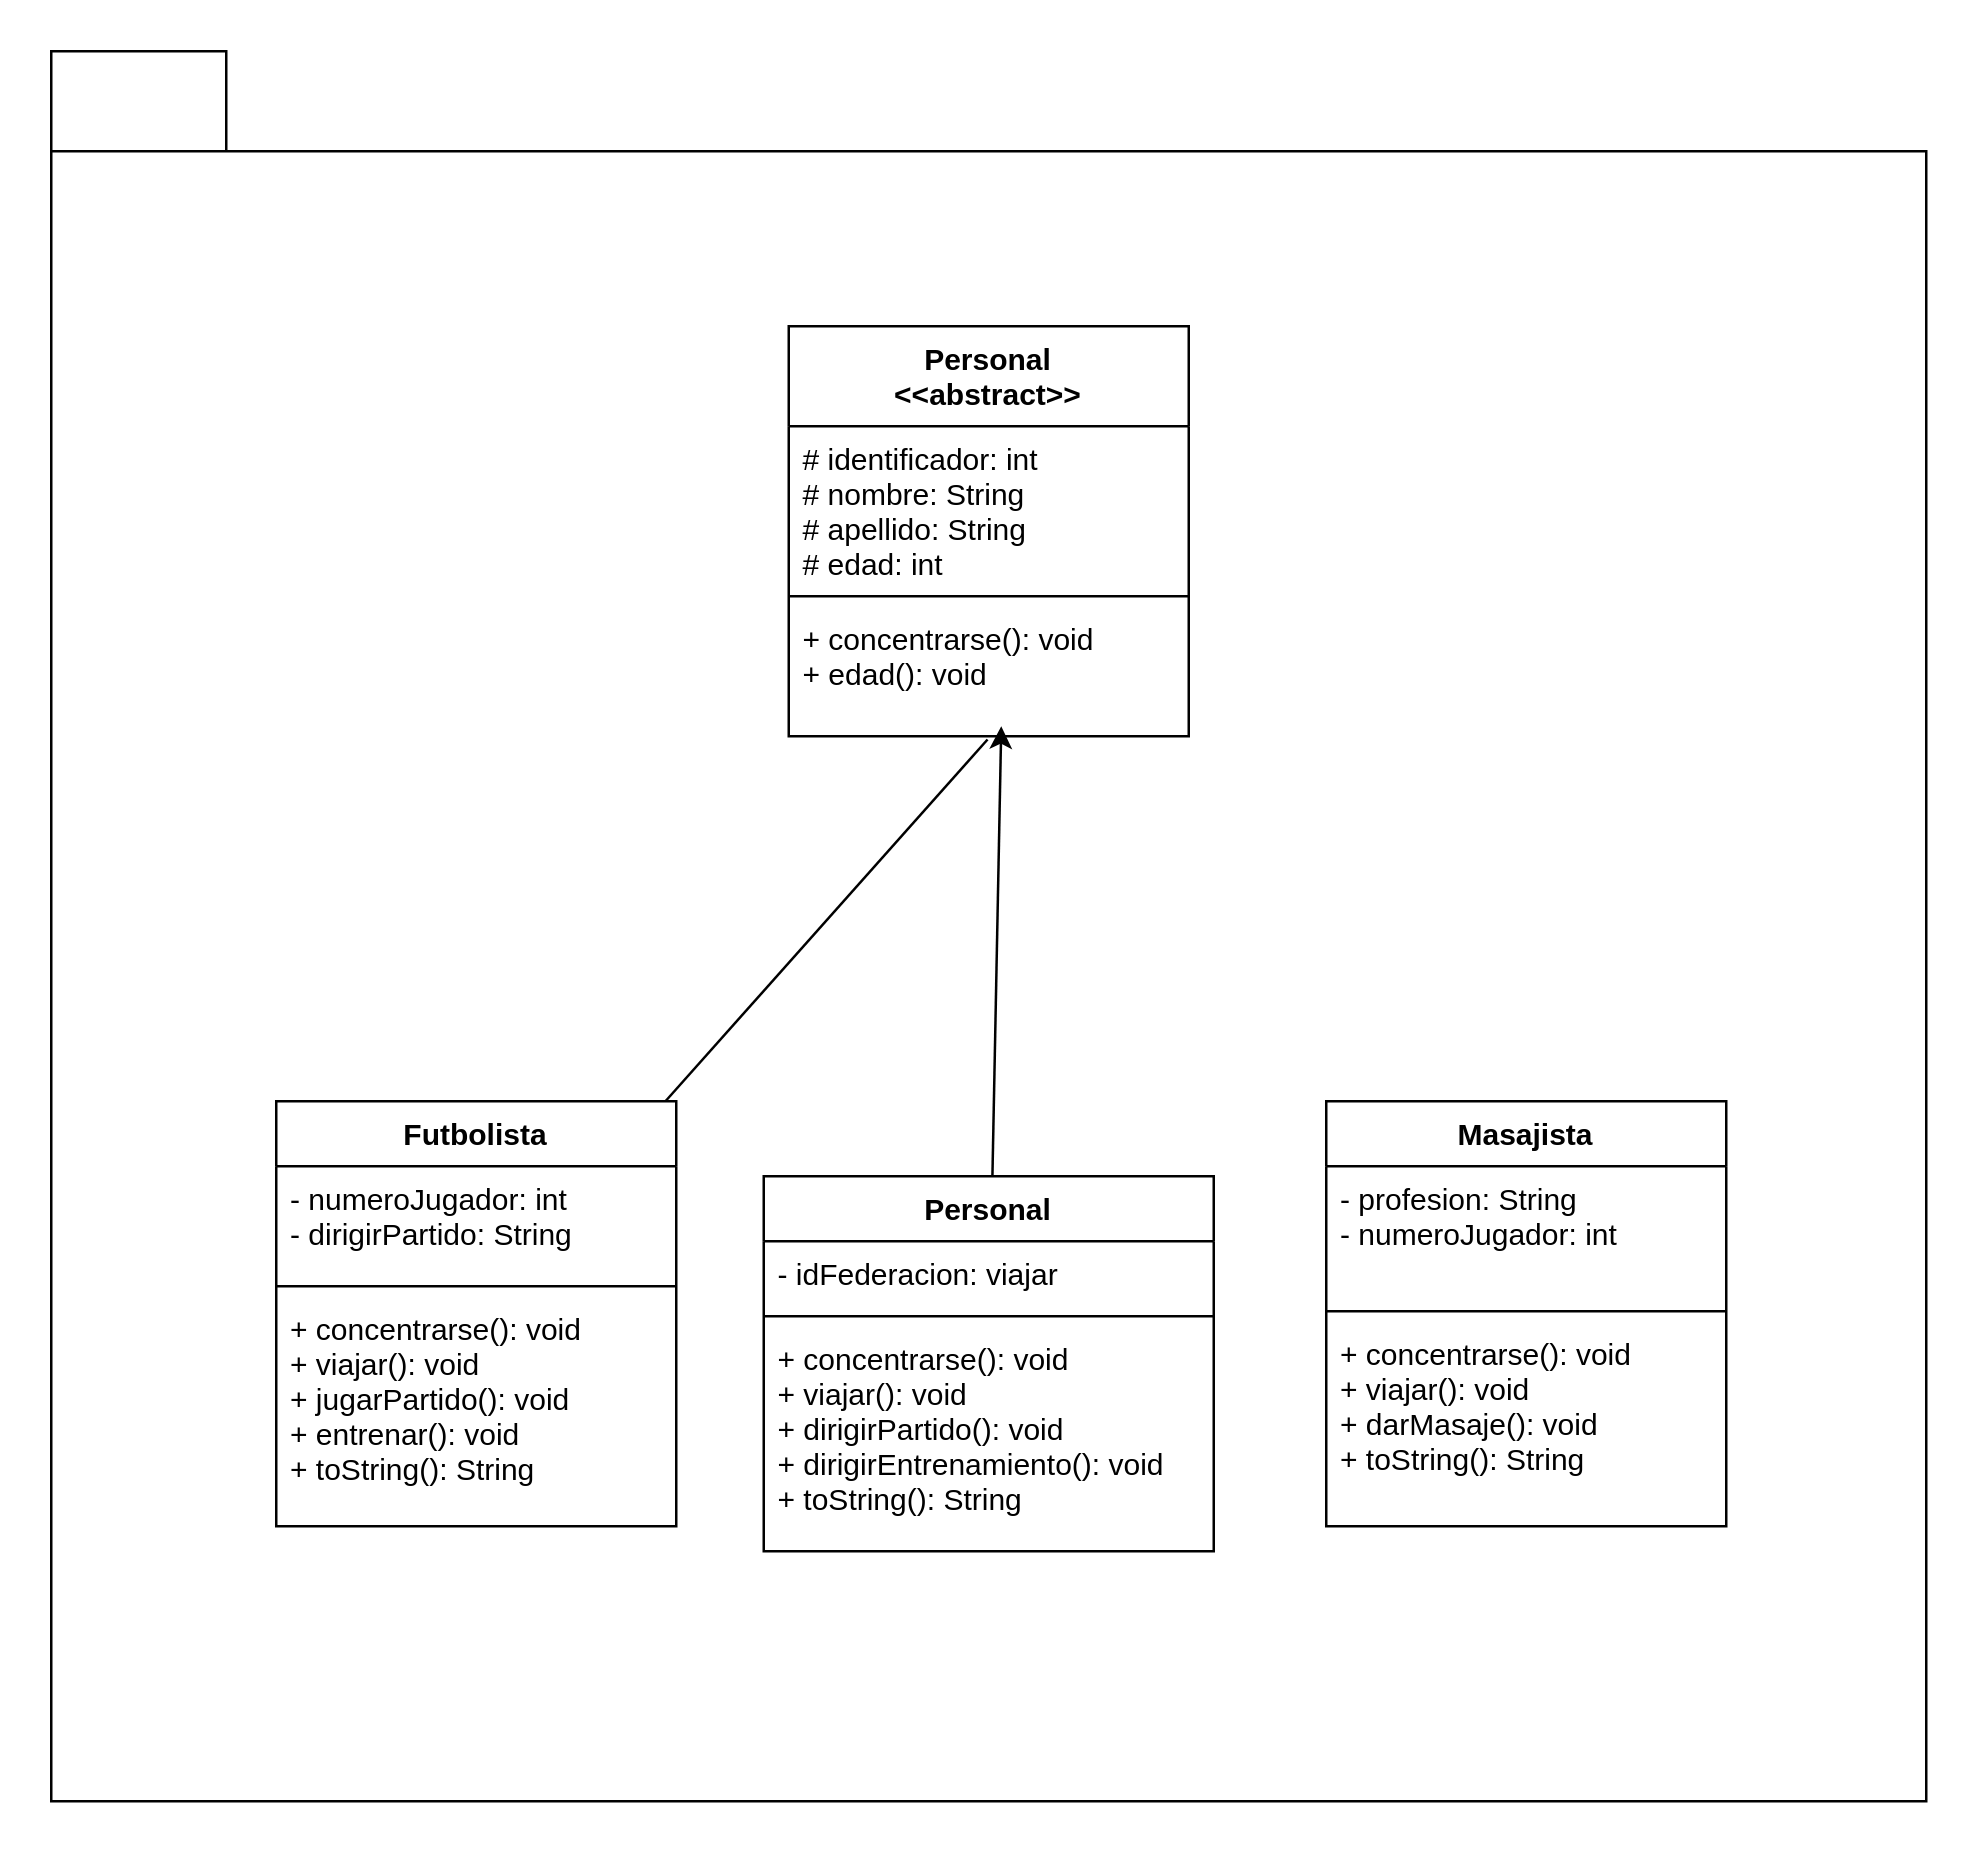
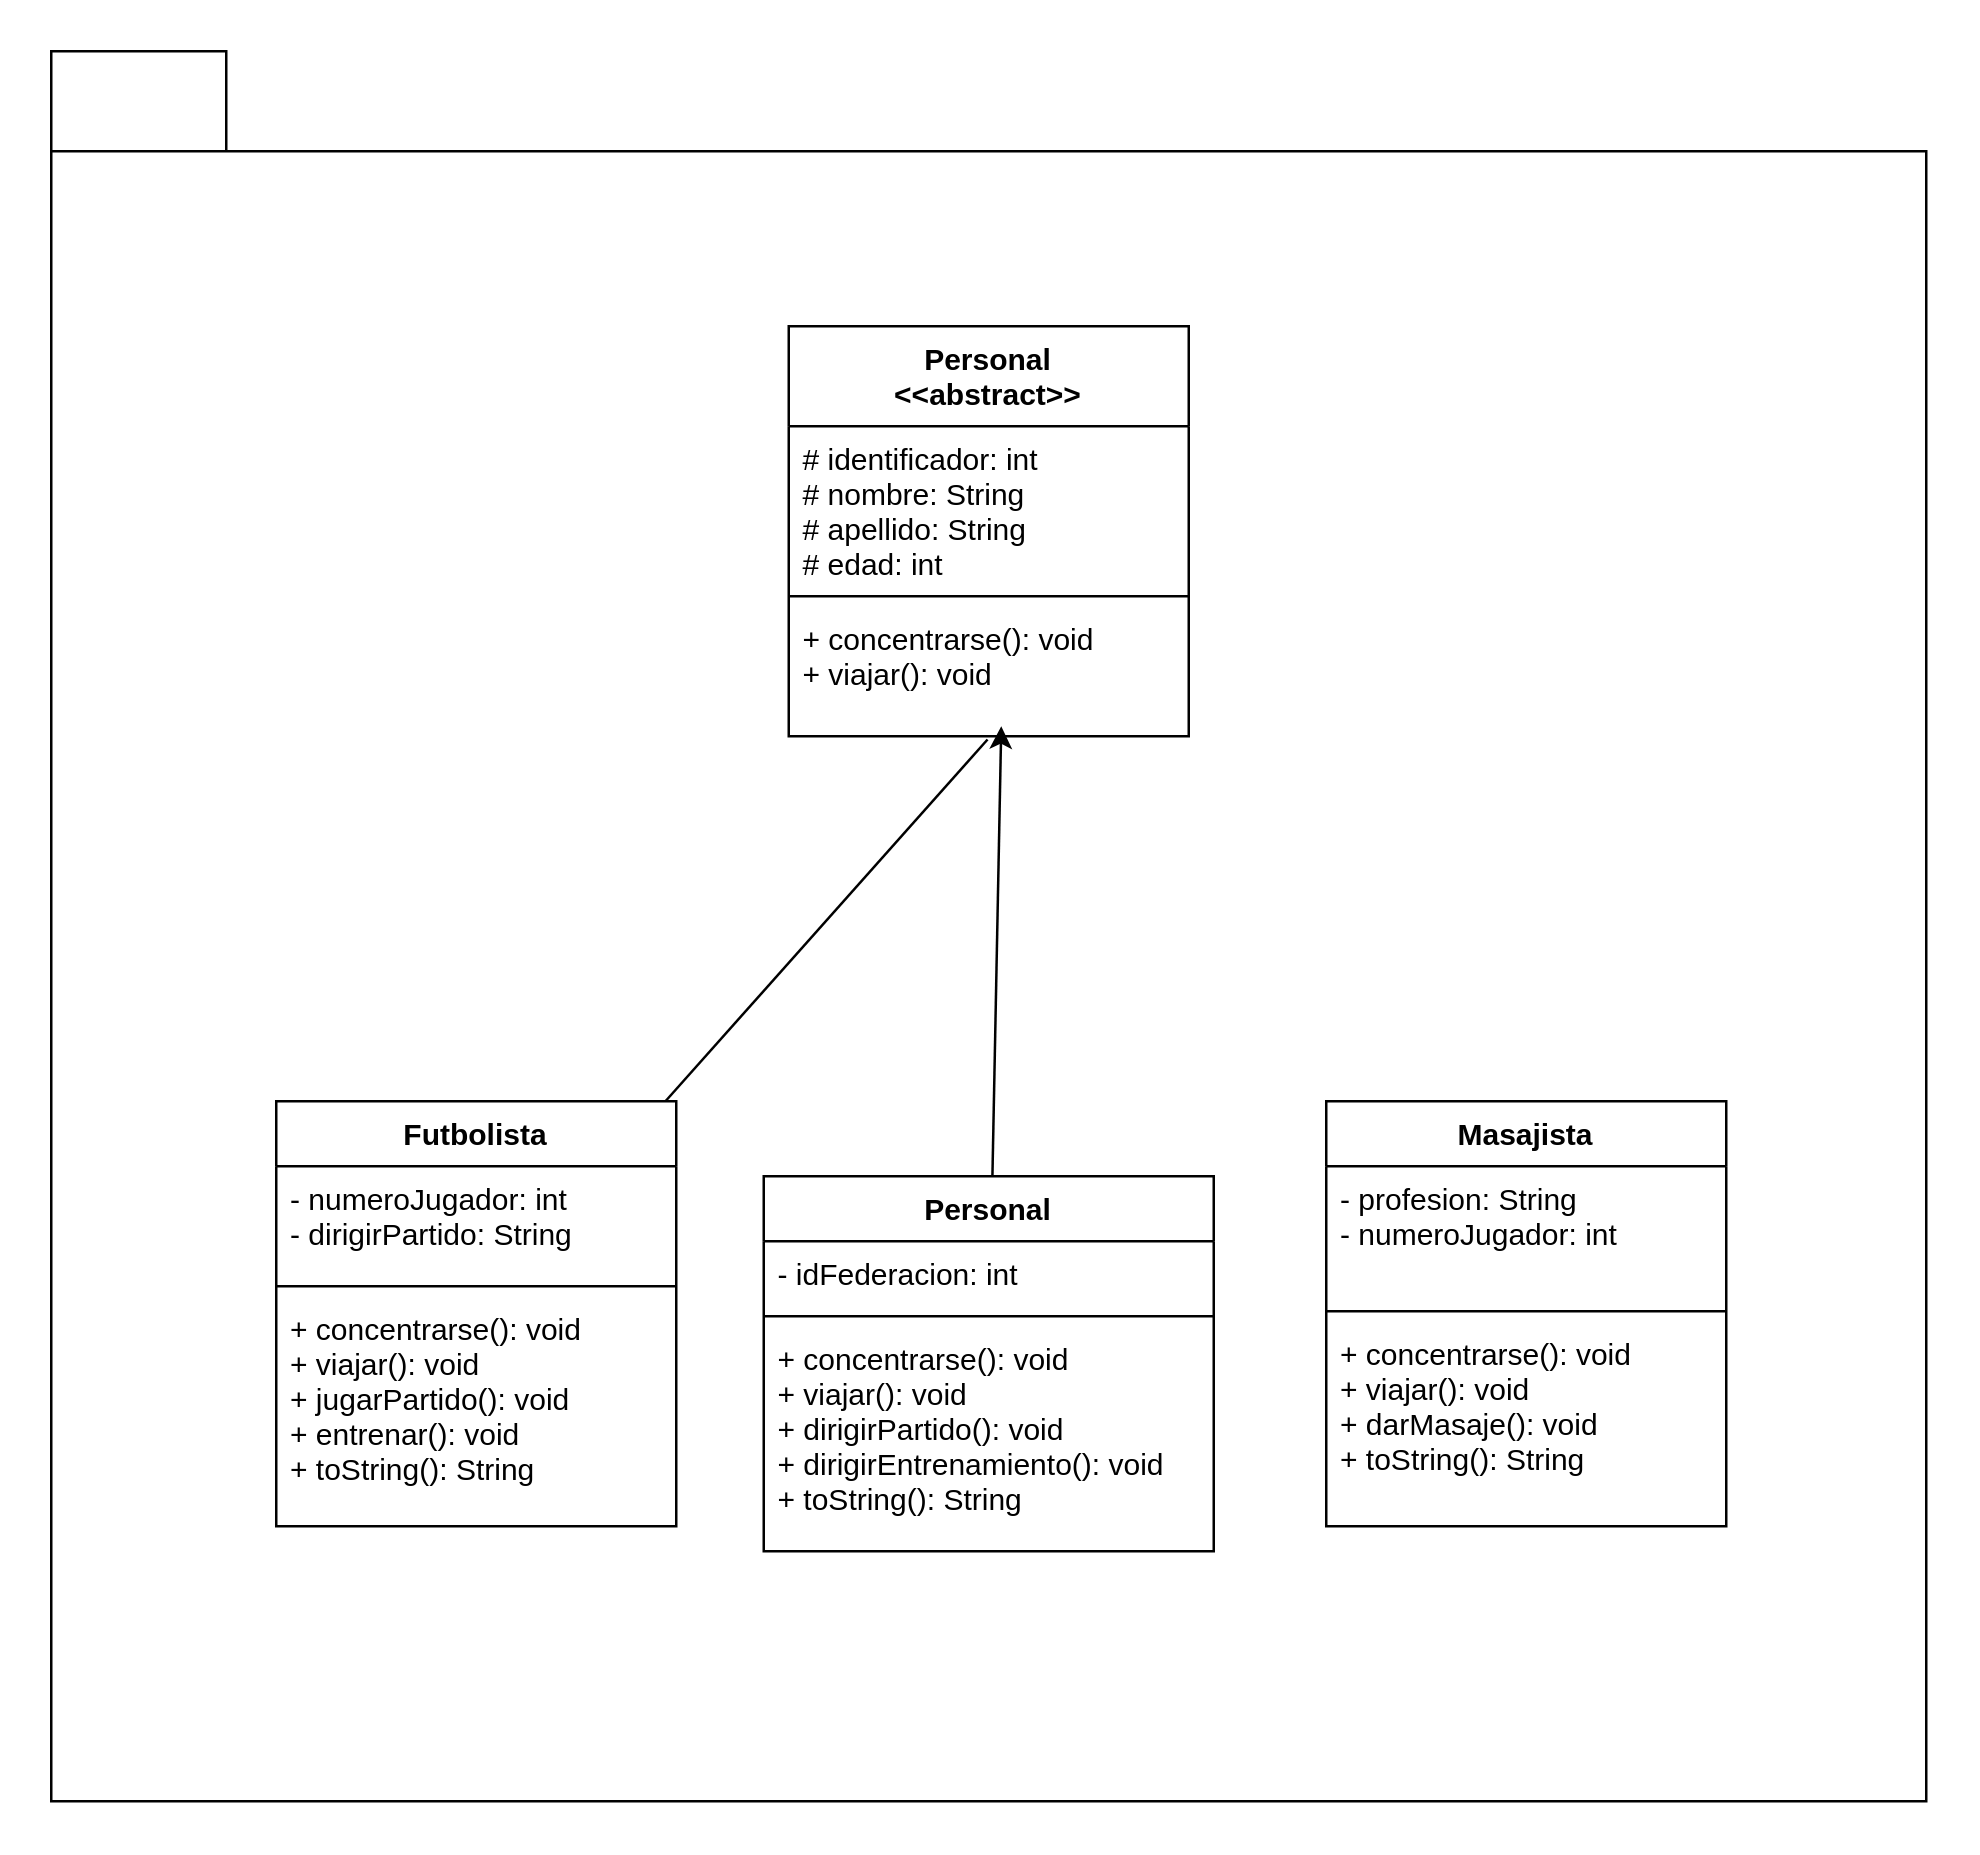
  <mxCell id="0" />
  <mxCell id="1" parent="0" />
  <mxCell id="2" value="" style="shape=folder;fontStyle=1;spacingTop=10;tabWidth=20;tabHeight=40;tabPosition=left;html=1;" parent="1" vertex="1"><mxGeometry x="20" y="20" width="750" height="700" as="geometry" /></mxCell>
  <mxCell id="3" value="Personal&#10;&lt;&lt;abstract&gt;&gt;" style="swimlane;fontStyle=1;align=center;verticalAlign=top;childLayout=stackLayout;horizontal=1;startSize=40;horizontalStack=0;resizeParent=1;resizeParentMax=0;resizeLast=0;collapsible=1;marginBottom=0;" parent="1" vertex="1"><mxGeometry x="315" y="130" width="160" height="164" as="geometry" /></mxCell>
  <mxCell id="4" value="# identificador: int&#10;# nombre: String&#10;# apellido: String&#10;# edad: int" style="text;strokeColor=none;fillColor=none;align=left;verticalAlign=top;spacingLeft=4;spacingRight=4;overflow=hidden;rotatable=0;points=[[0,0.5],[1,0.5]];portConstraint=eastwest;" parent="3" vertex="1"><mxGeometry y="40" width="160" height="64" as="geometry" /></mxCell>
  <mxCell id="5" value="" style="line;strokeWidth=1;fillColor=none;align=left;verticalAlign=middle;spacingTop=-1;spacingLeft=3;spacingRight=3;rotatable=0;labelPosition=right;points=[];portConstraint=eastwest;strokeColor=inherit;" parent="3" vertex="1"><mxGeometry y="104" width="160" height="8" as="geometry" /></mxCell>
- <mxCell id="6" value="+ concentrarse(): void&#10;+ edad(): void" style="text;strokeColor=none;fillColor=none;align=left;verticalAlign=top;spacingLeft=4;spacingRight=4;overflow=hidden;rotatable=0;points=[[0,0.5],[1,0.5]];portConstraint=eastwest;" parent="3" vertex="1"><mxGeometry y="112" width="160" height="52" as="geometry" /></mxCell>
+ <mxCell id="6" value="+ concentrarse(): void&#10;+ viajar(): void" style="text;strokeColor=none;fillColor=none;align=left;verticalAlign=top;spacingLeft=4;spacingRight=4;overflow=hidden;rotatable=0;points=[[0,0.5],[1,0.5]];portConstraint=eastwest;" parent="3" vertex="1"><mxGeometry y="112" width="160" height="52" as="geometry" /></mxCell>
  <mxCell id="7" style="edgeStyle=none;html=1;entryX=0.497;entryY=1.025;entryDx=0;entryDy=0;entryPerimeter=0;endArrow=none;" edge="1" parent="1" source="8" target="6"><mxGeometry relative="1" as="geometry"><mxPoint x="390" y="300" as="targetPoint" /></mxGeometry></mxCell>
  <mxCell id="8" value="Futbolista" style="swimlane;fontStyle=1;align=center;verticalAlign=top;childLayout=stackLayout;horizontal=1;startSize=26;horizontalStack=0;resizeParent=1;resizeParentMax=0;resizeLast=0;collapsible=1;marginBottom=0;" parent="1" vertex="1"><mxGeometry x="110" y="440" width="160" height="170" as="geometry" /></mxCell>
  <mxCell id="9" value="- numeroJugador: int&#10;- dirigirPartido: String" style="text;strokeColor=none;fillColor=none;align=left;verticalAlign=top;spacingLeft=4;spacingRight=4;overflow=hidden;rotatable=0;points=[[0,0.5],[1,0.5]];portConstraint=eastwest;" parent="8" vertex="1"><mxGeometry y="26" width="160" height="44" as="geometry" /></mxCell>
  <mxCell id="10" value="" style="line;strokeWidth=1;fillColor=none;align=left;verticalAlign=middle;spacingTop=-1;spacingLeft=3;spacingRight=3;rotatable=0;labelPosition=right;points=[];portConstraint=eastwest;strokeColor=inherit;" parent="8" vertex="1"><mxGeometry y="70" width="160" height="8" as="geometry" /></mxCell>
  <mxCell id="11" value="+ concentrarse(): void&#10;+ viajar(): void&#10;+ jugarPartido(): void&#10;+ entrenar(): void&#10;+ toString(): String" style="text;strokeColor=none;fillColor=none;align=left;verticalAlign=top;spacingLeft=4;spacingRight=4;overflow=hidden;rotatable=0;points=[[0,0.5],[1,0.5]];portConstraint=eastwest;" parent="8" vertex="1"><mxGeometry y="78" width="160" height="92" as="geometry" /></mxCell>
  <mxCell id="12" value="Masajista" style="swimlane;fontStyle=1;align=center;verticalAlign=top;childLayout=stackLayout;horizontal=1;startSize=26;horizontalStack=0;resizeParent=1;resizeParentMax=0;resizeLast=0;collapsible=1;marginBottom=0;" parent="1" vertex="1"><mxGeometry x="530" y="440" width="160" height="170" as="geometry" /></mxCell>
  <mxCell id="13" value="- profesion: String&#10;- numeroJugador: int" style="text;strokeColor=none;fillColor=none;align=left;verticalAlign=top;spacingLeft=4;spacingRight=4;overflow=hidden;rotatable=0;points=[[0,0.5],[1,0.5]];portConstraint=eastwest;" parent="12" vertex="1"><mxGeometry y="26" width="160" height="54" as="geometry" /></mxCell>
  <mxCell id="14" value="" style="line;strokeWidth=1;fillColor=none;align=left;verticalAlign=middle;spacingTop=-1;spacingLeft=3;spacingRight=3;rotatable=0;labelPosition=right;points=[];portConstraint=eastwest;strokeColor=inherit;" parent="12" vertex="1"><mxGeometry y="80" width="160" height="8" as="geometry" /></mxCell>
  <mxCell id="15" value="+ concentrarse(): void&#10;+ viajar(): void&#10;+ darMasaje(): void&#10;+ toString(): String" style="text;strokeColor=none;fillColor=none;align=left;verticalAlign=top;spacingLeft=4;spacingRight=4;overflow=hidden;rotatable=0;points=[[0,0.5],[1,0.5]];portConstraint=eastwest;" parent="12" vertex="1"><mxGeometry y="88" width="160" height="82" as="geometry" /></mxCell>
  <mxCell id="16" style="edgeStyle=none;html=1;" edge="1" parent="1" source="17"><mxGeometry relative="1" as="geometry"><mxPoint x="400" y="290" as="targetPoint" /></mxGeometry></mxCell>
  <mxCell id="17" value="Personal" style="swimlane;fontStyle=1;align=center;verticalAlign=top;childLayout=stackLayout;horizontal=1;startSize=26;horizontalStack=0;resizeParent=1;resizeParentMax=0;resizeLast=0;collapsible=1;marginBottom=0;" parent="1" vertex="1"><mxGeometry x="305" y="470" width="180" height="150" as="geometry" /></mxCell>
- <mxCell id="18" value="- idFederacion: viajar" style="text;strokeColor=none;fillColor=none;align=left;verticalAlign=top;spacingLeft=4;spacingRight=4;overflow=hidden;rotatable=0;points=[[0,0.5],[1,0.5]];portConstraint=eastwest;" parent="17" vertex="1"><mxGeometry y="26" width="180" height="26" as="geometry" /></mxCell>
+ <mxCell id="18" value="- idFederacion: int" style="text;strokeColor=none;fillColor=none;align=left;verticalAlign=top;spacingLeft=4;spacingRight=4;overflow=hidden;rotatable=0;points=[[0,0.5],[1,0.5]];portConstraint=eastwest;" parent="17" vertex="1"><mxGeometry y="26" width="180" height="26" as="geometry" /></mxCell>
  <mxCell id="19" value="" style="line;strokeWidth=1;fillColor=none;align=left;verticalAlign=middle;spacingTop=-1;spacingLeft=3;spacingRight=3;rotatable=0;labelPosition=right;points=[];portConstraint=eastwest;strokeColor=inherit;" parent="17" vertex="1"><mxGeometry y="52" width="180" height="8" as="geometry" /></mxCell>
  <mxCell id="20" value="+ concentrarse(): void&#10;+ viajar(): void&#10;+ dirigirPartido(): void&#10;+ dirigirEntrenamiento(): void&#10;+ toString(): String" style="text;strokeColor=none;fillColor=none;align=left;verticalAlign=top;spacingLeft=4;spacingRight=4;overflow=hidden;rotatable=0;points=[[0,0.5],[1,0.5]];portConstraint=eastwest;" parent="17" vertex="1"><mxGeometry y="60" width="180" height="90" as="geometry" /></mxCell>
